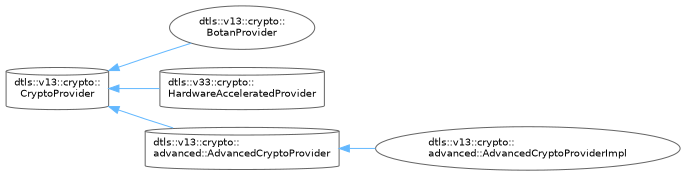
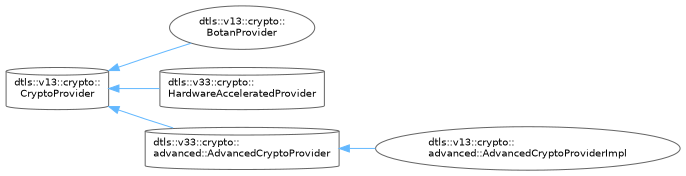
  digraph {
    rankdir=LR
    node [color=grey40 fillcolor=white fontname=Helvetica fontsize=10 shape=cylinder style=filled]
    edge [color=steelblue1 dir=back fontname=Helvetica fontsize=10 labelfontname=Helvetica labelfontsize=10 style=solid]
    n1 [height=0.2 label="dtls::v13::crypto::\lCryptoProvider" width=0.4]
    n2 [height=0.2 label="dtls::v13::crypto::\lBotanProvider" shape=ellipse width=0.4]
    n3 [height=0.2 label="dtls::v33::crypto::\lHardwareAcceleratedProvider" width=0.4]
-   n4 [height=0.2 label="dtls::v13::crypto::\ladvanced::AdvancedCryptoProvider" width=0.4]
+   n4 [height=0.2 label="dtls::v33::crypto::\ladvanced::AdvancedCryptoProvider" width=0.4]
    n5 [height=0.2 label="dtls::v13::crypto::\ladvanced::AdvancedCryptoProviderImpl" shape=ellipse width=0.4]
    n1 -> n2
    n1 -> n3
    n1 -> n4
    n4 -> n5
  }
